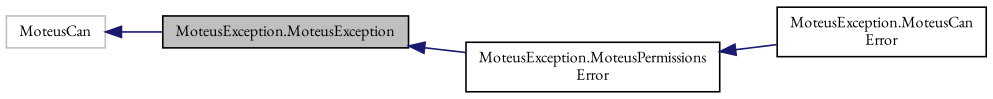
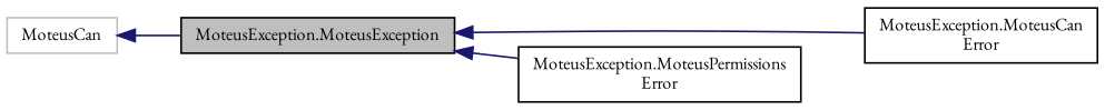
  digraph {
    fontname="EB Garamond"
    rankdir=LR
    node [color=black fillcolor=white fontname="EB Garamond" fontsize=10 shape=record style=filled]
    edge [color=midnightblue dir=back fontname="EB Garamond" fontsize=10 labelfontname=Helvetica labelfontsize=10 style=solid]
    n1 [fillcolor=grey75 fontcolor=black height=0.2 label="MoteusException.MoteusException" width=0.4]
    n2 [height=0.2 label="MoteusException.MoteusCan\lError" width=0.4]
    n3 [height=0.2 label="MoteusException.MoteusPermissions\lError" width=0.4]
    n4 [color=grey75 height=0.2 label=MoteusCan width=0.4]
-   n3 -> n2
+   n1 -> n2
    n1 -> n3
    n4 -> n1
  }
